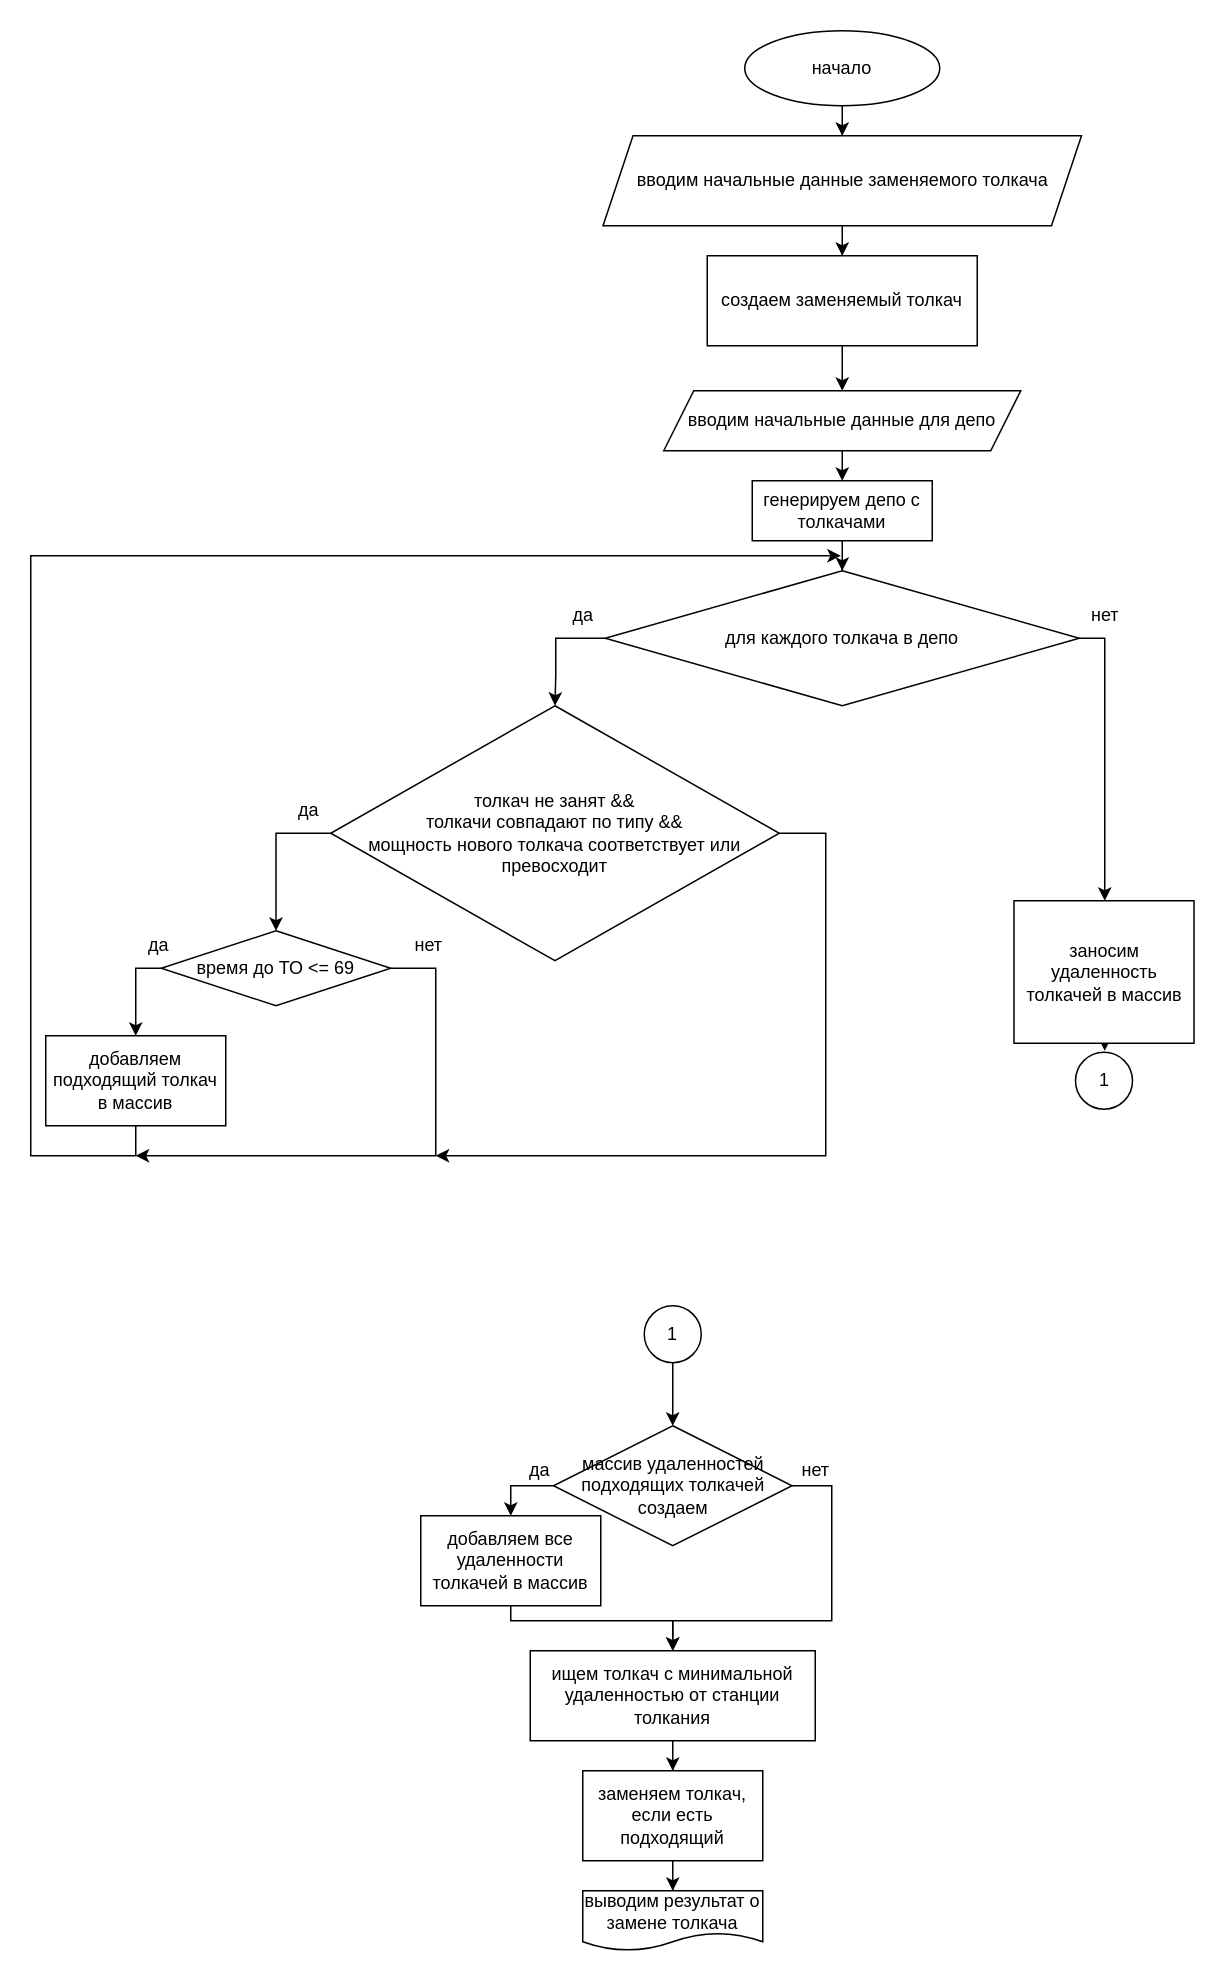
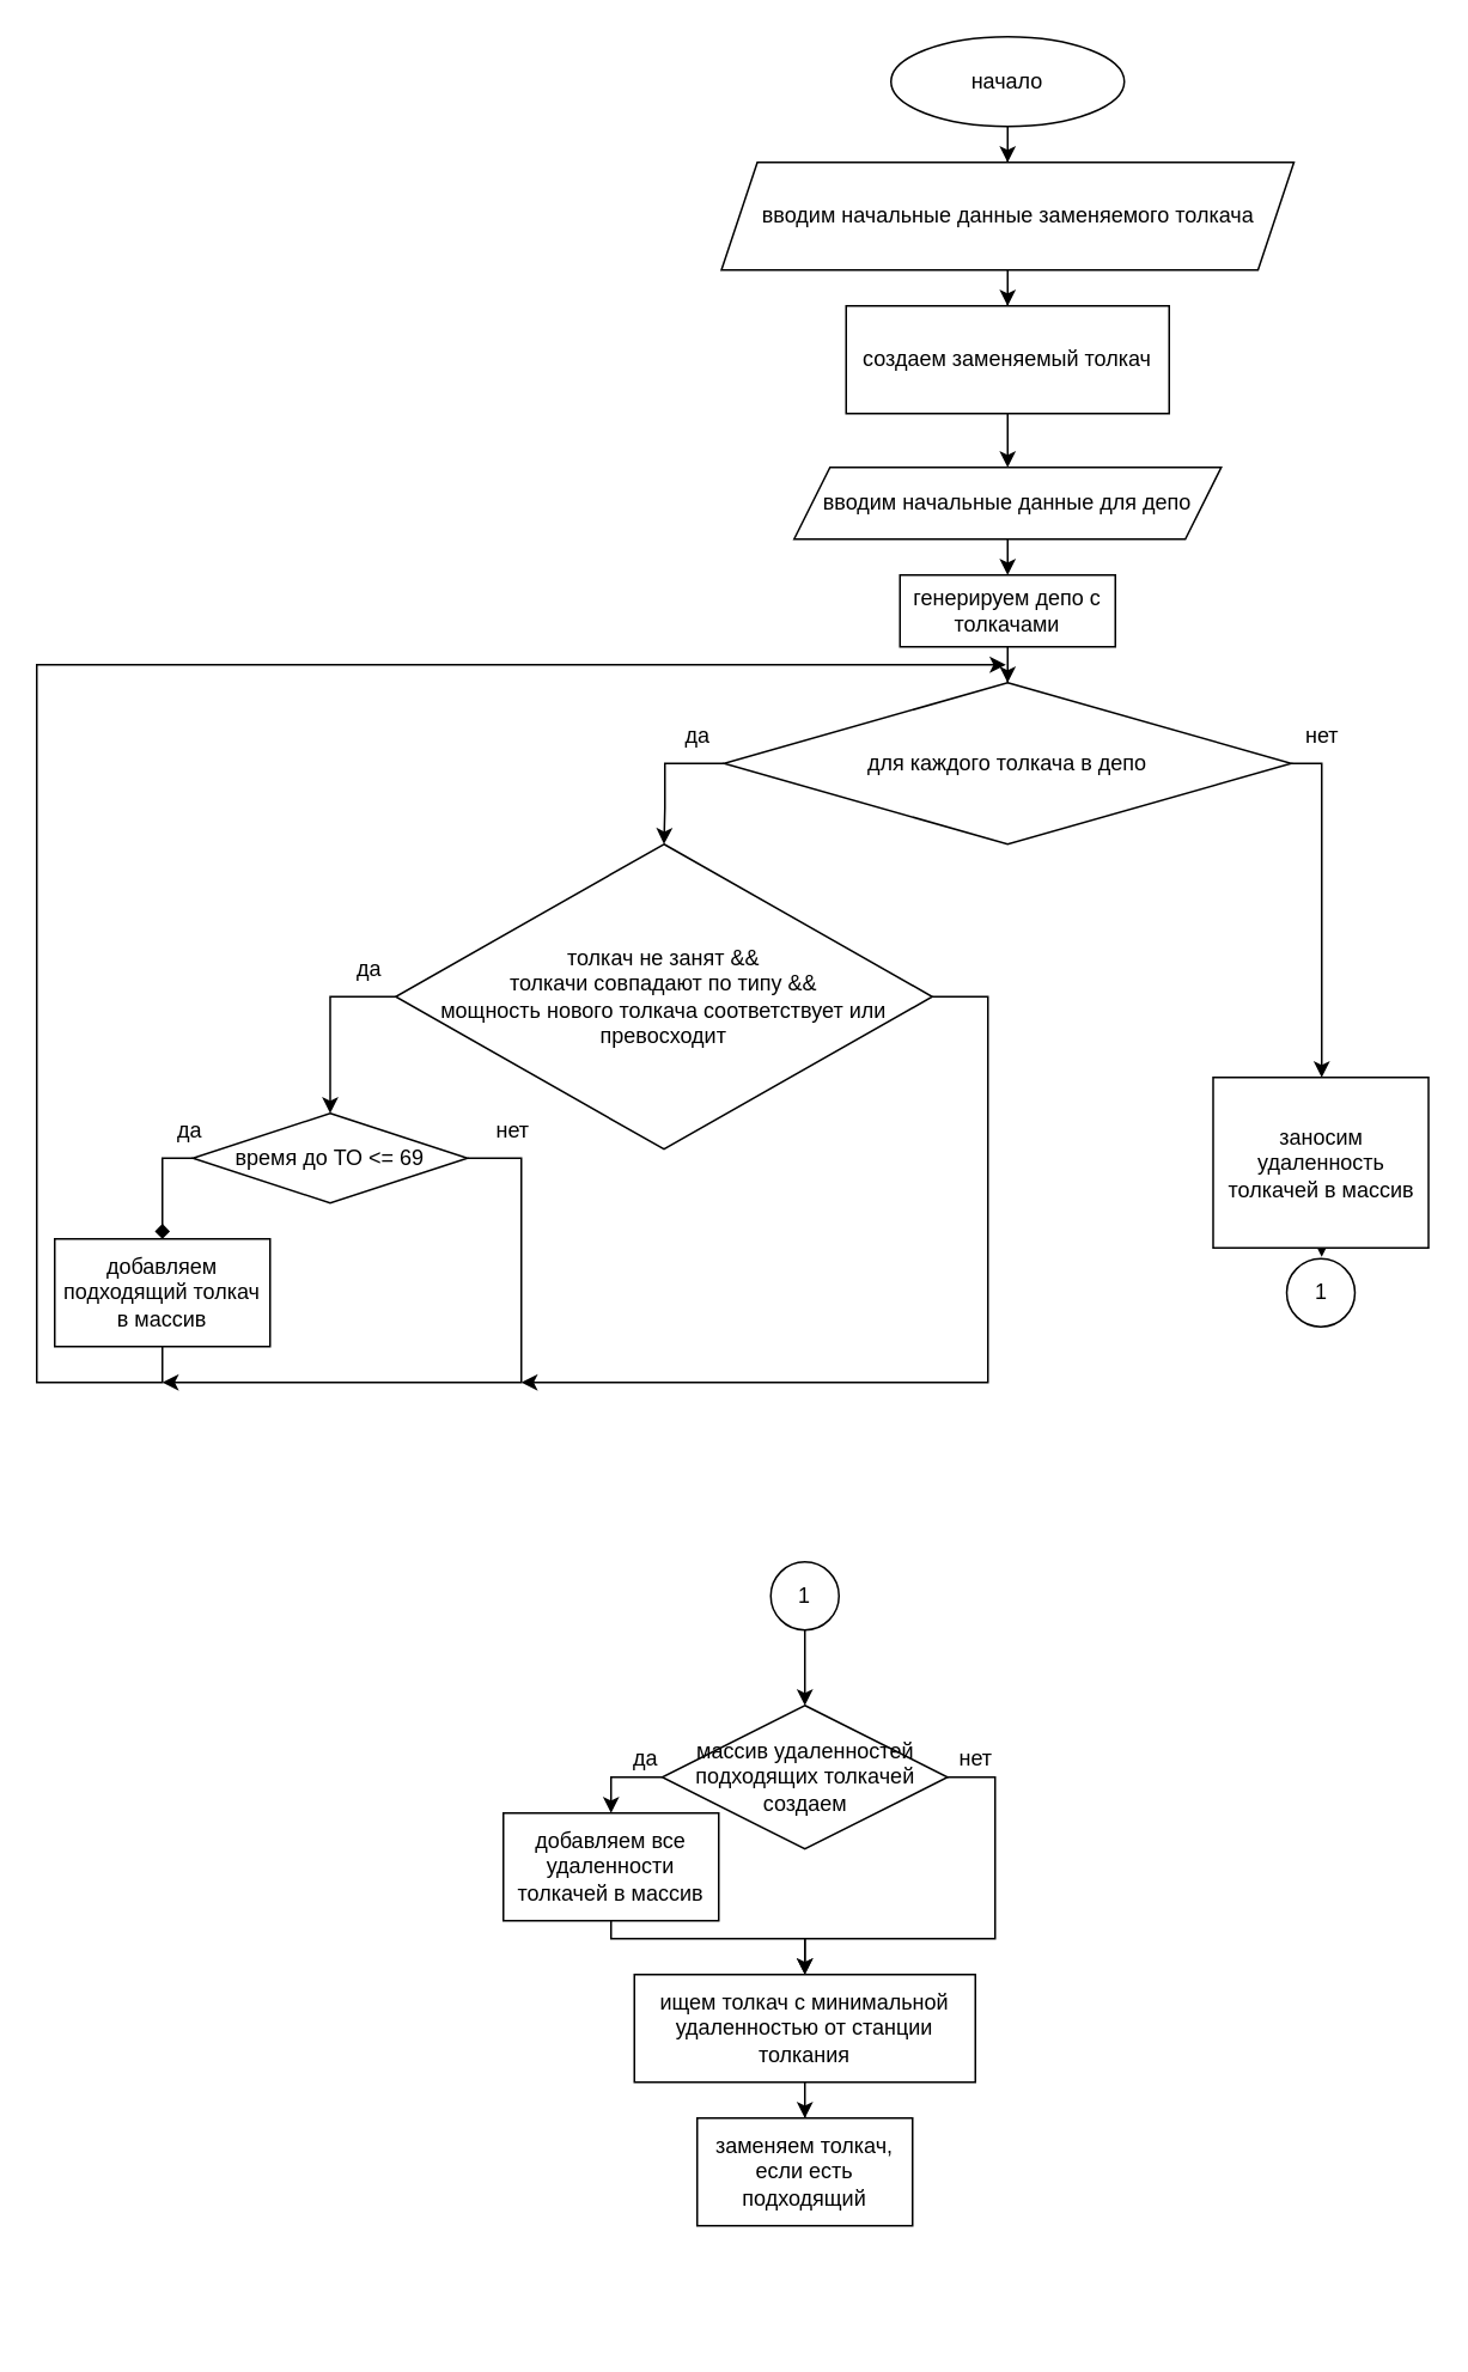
  <mxCell id="0" />
  <mxCell id="1" parent="0" />
  <mxCell id="2" style="edgeStyle=orthogonalEdgeStyle;rounded=0;orthogonalLoop=1;jettySize=auto;html=1;entryX=0.5;entryY=0;entryDx=0;entryDy=0;" parent="1" source="3" target="9" edge="1"><mxGeometry relative="1" as="geometry" /></mxCell>
  <mxCell id="3" value="начало" style="ellipse;whiteSpace=wrap;html=1;" parent="1" vertex="1"><mxGeometry x="496" y="20" width="130" height="50" as="geometry" /></mxCell>
  <mxCell id="4" style="edgeStyle=orthogonalEdgeStyle;rounded=0;orthogonalLoop=1;jettySize=auto;html=1;entryX=0.5;entryY=0;entryDx=0;entryDy=0;" parent="1" source="5" target="7" edge="1"><mxGeometry relative="1" as="geometry" /></mxCell>
  <mxCell id="5" value="создаем заменяемый толкач" style="rounded=0;whiteSpace=wrap;html=1;" parent="1" vertex="1"><mxGeometry x="471" y="170" width="180" height="60" as="geometry" /></mxCell>
  <mxCell id="6" style="edgeStyle=orthogonalEdgeStyle;rounded=0;orthogonalLoop=1;jettySize=auto;html=1;entryX=0.5;entryY=0;entryDx=0;entryDy=0;" parent="1" source="7" edge="1"><mxGeometry relative="1" as="geometry"><mxPoint x="561" y="320" as="targetPoint" /></mxGeometry></mxCell>
  <mxCell id="7" value="вводим начальные данные для депо" style="shape=parallelogram;perimeter=parallelogramPerimeter;whiteSpace=wrap;html=1;fixedSize=1;" parent="1" vertex="1"><mxGeometry x="442" y="260" width="238" height="40" as="geometry" /></mxCell>
  <mxCell id="8" style="edgeStyle=orthogonalEdgeStyle;rounded=0;orthogonalLoop=1;jettySize=auto;html=1;entryX=0.5;entryY=0;entryDx=0;entryDy=0;" parent="1" source="9" target="5" edge="1"><mxGeometry relative="1" as="geometry" /></mxCell>
  <mxCell id="9" value="вводим начальные данные заменяемого толкача" style="shape=parallelogram;perimeter=parallelogramPerimeter;whiteSpace=wrap;html=1;fixedSize=1;" parent="1" vertex="1"><mxGeometry x="401.5" y="90" width="319" height="60" as="geometry" /></mxCell>
  <mxCell id="10" style="edgeStyle=orthogonalEdgeStyle;rounded=0;orthogonalLoop=1;jettySize=auto;html=1;entryX=0.5;entryY=0;entryDx=0;entryDy=0;" parent="1" source="12" target="16" edge="1"><mxGeometry relative="1" as="geometry"><Array as="points"><mxPoint x="370" y="425" /><mxPoint x="370" y="450" /></Array></mxGeometry></mxCell>
  <mxCell id="11" style="edgeStyle=orthogonalEdgeStyle;rounded=0;orthogonalLoop=1;jettySize=auto;html=1;fontSize=12;" parent="1" source="12" target="40" edge="1"><mxGeometry relative="1" as="geometry"><Array as="points"><mxPoint x="736" y="425" /></Array></mxGeometry></mxCell>
  <mxCell id="12" value="для каждого толкача в депо" style="rhombus;whiteSpace=wrap;html=1;" parent="1" vertex="1"><mxGeometry x="403" y="380" width="316" height="90" as="geometry" /></mxCell>
  <mxCell id="13" value="нет" style="text;html=1;align=center;verticalAlign=middle;resizable=0;points=[];autosize=1;" parent="1" vertex="1"><mxGeometry x="270" y="620" width="30" height="20" as="geometry" /></mxCell>
  <mxCell id="14" style="edgeStyle=orthogonalEdgeStyle;rounded=0;orthogonalLoop=1;jettySize=auto;html=1;entryX=0.5;entryY=0;entryDx=0;entryDy=0;" parent="1" source="16" target="25" edge="1"><mxGeometry relative="1" as="geometry"><Array as="points"><mxPoint x="370" y="555" /><mxPoint x="184" y="555" /><mxPoint x="184" y="600" /></Array></mxGeometry></mxCell>
  <mxCell id="15" style="edgeStyle=orthogonalEdgeStyle;rounded=0;orthogonalLoop=1;jettySize=auto;html=1;" parent="1" source="16" edge="1"><mxGeometry relative="1" as="geometry"><mxPoint x="290" y="770" as="targetPoint" /><Array as="points"><mxPoint x="550" y="555" /><mxPoint x="550" y="770" /></Array></mxGeometry></mxCell>
  <mxCell id="16" value="толкач не занят &amp;amp;&amp;amp;&lt;br&gt;толкачи совпадают по типу &amp;amp;&amp;amp;&lt;br&gt;мощность нового толкача соответствует или превосходит" style="rhombus;whiteSpace=wrap;html=1;" parent="1" vertex="1"><mxGeometry x="220" y="470" width="299" height="170" as="geometry" /></mxCell>
  <mxCell id="17" value="да" style="text;html=1;align=center;verticalAlign=middle;resizable=0;points=[];autosize=1;" parent="1" vertex="1"><mxGeometry x="190" y="530" width="30" height="20" as="geometry" /></mxCell>
  <mxCell id="18" value="нет" style="text;html=1;align=center;verticalAlign=middle;resizable=0;points=[];autosize=1;" parent="1" vertex="1"><mxGeometry x="720.5" y="400" width="30" height="20" as="geometry" /></mxCell>
  <mxCell id="19" style="edgeStyle=orthogonalEdgeStyle;rounded=0;orthogonalLoop=1;jettySize=auto;html=1;entryX=0.5;entryY=0;entryDx=0;entryDy=0;" parent="1" source="20" target="12" edge="1"><mxGeometry relative="1" as="geometry" /></mxCell>
  <mxCell id="20" value="генерируем депо с толкачами" style="rounded=0;whiteSpace=wrap;html=1;" parent="1" vertex="1"><mxGeometry x="501" y="320" width="120" height="40" as="geometry" /></mxCell>
  <mxCell id="21" style="edgeStyle=orthogonalEdgeStyle;rounded=0;orthogonalLoop=1;jettySize=auto;html=1;" parent="1" source="22" edge="1"><mxGeometry relative="1" as="geometry"><mxPoint x="560" y="370" as="targetPoint" /><Array as="points"><mxPoint x="90" y="770" /><mxPoint x="20" y="770" /><mxPoint x="20" y="370" /></Array></mxGeometry></mxCell>
  <mxCell id="22" value="добавляем подходящий толкач в массив" style="rounded=0;whiteSpace=wrap;html=1;" parent="1" vertex="1"><mxGeometry x="30" y="690" width="120" height="60" as="geometry" /></mxCell>
- <mxCell id="23" style="edgeStyle=orthogonalEdgeStyle;rounded=0;orthogonalLoop=1;jettySize=auto;html=1;entryX=0.5;entryY=0;entryDx=0;entryDy=0;" parent="1" source="25" target="22" edge="1"><mxGeometry relative="1" as="geometry"><Array as="points"><mxPoint x="90" y="645" /></Array></mxGeometry></mxCell>
+ <mxCell id="23" style="edgeStyle=orthogonalEdgeStyle;rounded=0;orthogonalLoop=1;jettySize=auto;html=1;entryX=0.5;entryY=0;entryDx=0;entryDy=0;endArrow=diamond;" parent="1" source="25" target="22" edge="1"><mxGeometry relative="1" as="geometry"><Array as="points"><mxPoint x="90" y="645" /></Array></mxGeometry></mxCell>
  <mxCell id="24" style="edgeStyle=orthogonalEdgeStyle;rounded=0;orthogonalLoop=1;jettySize=auto;html=1;" parent="1" source="25" edge="1"><mxGeometry relative="1" as="geometry"><mxPoint x="90" y="770" as="targetPoint" /><Array as="points"><mxPoint x="290" y="645" /><mxPoint x="290" y="770" /></Array></mxGeometry></mxCell>
  <mxCell id="25" value="время до ТО &amp;lt;= 69" style="rhombus;whiteSpace=wrap;html=1;" parent="1" vertex="1"><mxGeometry x="107" y="620" width="153" height="50" as="geometry" /></mxCell>
  <mxCell id="26" style="edgeStyle=orthogonalEdgeStyle;rounded=0;orthogonalLoop=1;jettySize=auto;html=1;entryX=0.5;entryY=0;entryDx=0;entryDy=0;" parent="1" source="28" target="32" edge="1"><mxGeometry relative="1" as="geometry"><Array as="points"><mxPoint x="554" y="990" /><mxPoint x="554" y="1080" /><mxPoint x="448" y="1080" /></Array></mxGeometry></mxCell>
  <mxCell id="27" style="edgeStyle=orthogonalEdgeStyle;rounded=0;orthogonalLoop=1;jettySize=auto;html=1;entryX=0.5;entryY=0;entryDx=0;entryDy=0;" parent="1" source="28" target="30" edge="1"><mxGeometry relative="1" as="geometry"><Array as="points"><mxPoint x="340" y="990" /></Array></mxGeometry></mxCell>
  <mxCell id="28" value="массив удаленностей подходящих толкачей создаем" style="rhombus;whiteSpace=wrap;html=1;align=center;" parent="1" vertex="1"><mxGeometry x="368.5" y="950" width="159" height="80" as="geometry" /></mxCell>
  <mxCell id="29" style="edgeStyle=orthogonalEdgeStyle;rounded=0;orthogonalLoop=1;jettySize=auto;html=1;entryX=0.5;entryY=0;entryDx=0;entryDy=0;" parent="1" source="30" target="32" edge="1"><mxGeometry relative="1" as="geometry"><Array as="points"><mxPoint x="340" y="1080" /><mxPoint x="448" y="1080" /></Array></mxGeometry></mxCell>
  <mxCell id="30" value="добавляем все удаленности толкачей в массив" style="rounded=0;whiteSpace=wrap;html=1;" parent="1" vertex="1"><mxGeometry x="280" y="1010" width="120" height="60" as="geometry" /></mxCell>
  <mxCell id="31" style="edgeStyle=orthogonalEdgeStyle;rounded=0;orthogonalLoop=1;jettySize=auto;html=1;entryX=0.5;entryY=0;entryDx=0;entryDy=0;" parent="1" source="32" target="34" edge="1"><mxGeometry relative="1" as="geometry" /></mxCell>
  <mxCell id="32" value="ищем толкач с минимальной удаленностью от станции толкания" style="rounded=0;whiteSpace=wrap;html=1;" parent="1" vertex="1"><mxGeometry x="353" y="1100" width="190" height="60" as="geometry" /></mxCell>
- <mxCell id="33" style="edgeStyle=orthogonalEdgeStyle;rounded=0;orthogonalLoop=1;jettySize=auto;html=1;entryX=0.5;entryY=0;entryDx=0;entryDy=0;fontSize=12;" parent="1" source="34" target="41" edge="1"><mxGeometry relative="1" as="geometry" /></mxCell>
  <mxCell id="34" value="заменяем толкач, если есть подходящий" style="rounded=0;whiteSpace=wrap;html=1;" parent="1" vertex="1"><mxGeometry x="388" y="1180" width="120" height="60" as="geometry" /></mxCell>
  <mxCell id="35" value="да" style="text;html=1;align=center;verticalAlign=middle;resizable=0;points=[];autosize=1;" parent="1" vertex="1"><mxGeometry x="90" y="620" width="30" height="20" as="geometry" /></mxCell>
  <mxCell id="36" value="да" style="text;html=1;align=center;verticalAlign=middle;resizable=0;points=[];autosize=1;" parent="1" vertex="1"><mxGeometry x="373" y="400" width="30" height="20" as="geometry" /></mxCell>
  <mxCell id="37" value="нет" style="text;html=1;align=center;verticalAlign=middle;resizable=0;points=[];autosize=1;" parent="1" vertex="1"><mxGeometry x="527.5" y="970" width="30" height="20" as="geometry" /></mxCell>
  <mxCell id="38" value="да" style="text;html=1;align=center;verticalAlign=middle;resizable=0;points=[];autosize=1;" parent="1" vertex="1"><mxGeometry x="344" y="970" width="30" height="20" as="geometry" /></mxCell>
  <mxCell id="39" style="edgeStyle=orthogonalEdgeStyle;rounded=0;orthogonalLoop=1;jettySize=auto;html=1;fontSize=12;" parent="1" source="40" edge="1"><mxGeometry relative="1" as="geometry"><mxPoint x="736" y="700" as="targetPoint" /><Array as="points"><mxPoint x="735" y="690" /><mxPoint x="736" y="690" /></Array></mxGeometry></mxCell>
  <mxCell id="40" value="&lt;font style=&quot;font-size: 12px;&quot;&gt;заносим удаленность толкачей в массив&lt;/font&gt;" style="rounded=0;whiteSpace=wrap;html=1;fontSize=12;" parent="1" vertex="1"><mxGeometry x="675.5" y="600" width="120" height="95" as="geometry" /></mxCell>
- <mxCell id="41" value="выводим результат о замене толкача" style="shape=document;whiteSpace=wrap;html=1;boundedLbl=1;fontSize=12;" parent="1" vertex="1"><mxGeometry x="388" y="1260" width="120" height="40" as="geometry" /></mxCell>
  <mxCell id="42" value="1" style="ellipse;whiteSpace=wrap;html=1;aspect=fixed;" vertex="1" parent="1"><mxGeometry x="716.5" y="701" width="38" height="38" as="geometry" /></mxCell>
  <mxCell id="43" style="edgeStyle=orthogonalEdgeStyle;rounded=0;orthogonalLoop=1;jettySize=auto;html=1;entryX=0.5;entryY=0;entryDx=0;entryDy=0;" edge="1" parent="1" source="44" target="28"><mxGeometry relative="1" as="geometry" /></mxCell>
  <mxCell id="44" value="1" style="ellipse;whiteSpace=wrap;html=1;aspect=fixed;" vertex="1" parent="1"><mxGeometry x="429" y="870" width="38" height="38" as="geometry" /></mxCell>
